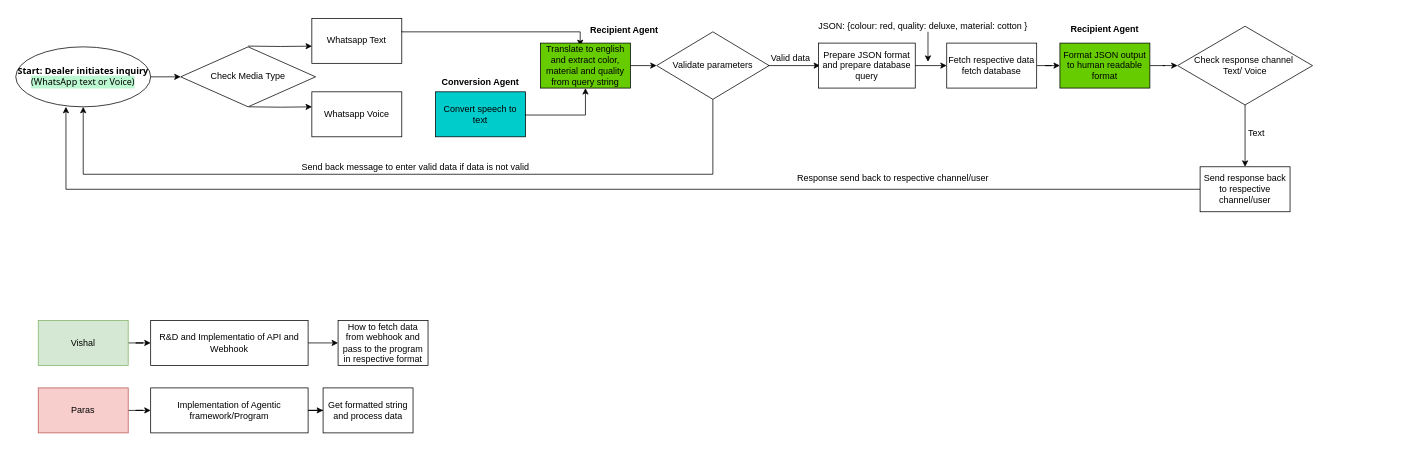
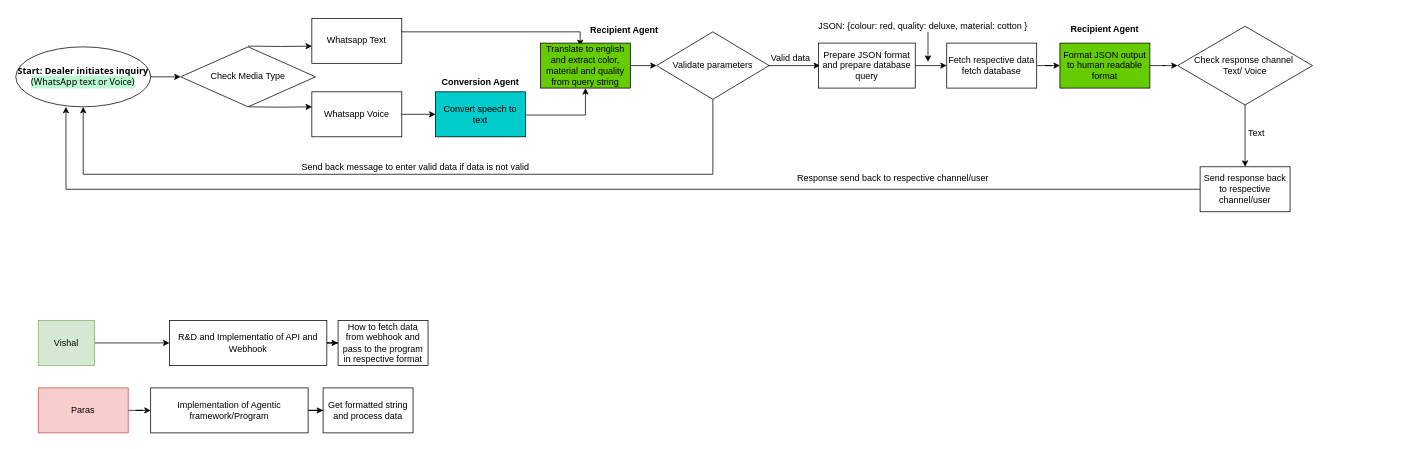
  <mxCell id="0" />
  <mxCell id="1" parent="0" />
  <mxCell id="2" value="&lt;font style=&quot;font-size: 12px;&quot;&gt;&lt;span style=&quot;--tw-border-spacing-x: 0; --tw-border-spacing-y: 0; --tw-translate-x: 0; --tw-translate-y: 0; --tw-rotate: 0; --tw-skew-x: 0; --tw-skew-y: 0; --tw-scale-x: 1; --tw-scale-y: 1; --tw-pan-x: ; --tw-pan-y: ; --tw-pinch-zoom: ; --tw-scroll-snap-strictness: proximity; --tw-gradient-from-position: ; --tw-gradient-via-position: ; --tw-gradient-to-position: ; --tw-ordinal: ; --tw-slashed-zero: ; --tw-numeric-figure: ; --tw-numeric-spacing: ; --tw-numeric-fraction: ; --tw-ring-inset: ; --tw-ring-offset-width: 0px; --tw-ring-offset-color: light-dark(#fff, #000000); --tw-ring-color: rgb(59 130 246 / 0.5); --tw-ring-offset-shadow: 0 0 #0000; --tw-ring-shadow: 0 0 #0000; --tw-shadow: 0 0 #0000; --tw-shadow-colored: 0 0 #0000; --tw-blur: ; --tw-brightness: ; --tw-contrast: ; --tw-grayscale: ; --tw-hue-rotate: ; --tw-invert: ; --tw-saturate: ; --tw-sepia: ; --tw-drop-shadow: ; --tw-backdrop-blur: ; --tw-backdrop-brightness: ; --tw-backdrop-contrast: ; --tw-backdrop-grayscale: ; --tw-backdrop-hue-rotate: ; --tw-backdrop-invert: ; --tw-backdrop-opacity: ; --tw-backdrop-saturate: ; --tw-backdrop-sepia: ; --tw-contain-size: ; --tw-contain-layout: ; --tw-contain-paint: ; --tw-contain-style: ; box-sizing: border-box; border-width: 0px; border-style: solid; border-color: rgb(229, 231, 235); font-weight: bolder; font-family: ui-sans-serif, system-ui, sans-serif, &amp;quot;Apple Color Emoji&amp;quot;, &amp;quot;Segoe UI Emoji&amp;quot;, &amp;quot;Segoe UI Symbol&amp;quot;, &amp;quot;Noto Color Emoji&amp;quot;;&quot;&gt;Start: Dealer initiates inquiry&lt;/span&gt;&lt;br style=&quot;--tw-border-spacing-x: 0; --tw-border-spacing-y: 0; --tw-translate-x: 0; --tw-translate-y: 0; --tw-rotate: 0; --tw-skew-x: 0; --tw-skew-y: 0; --tw-scale-x: 1; --tw-scale-y: 1; --tw-pan-x: ; --tw-pan-y: ; --tw-pinch-zoom: ; --tw-scroll-snap-strictness: proximity; --tw-gradient-from-position: ; --tw-gradient-via-position: ; --tw-gradient-to-position: ; --tw-ordinal: ; --tw-slashed-zero: ; --tw-numeric-figure: ; --tw-numeric-spacing: ; --tw-numeric-fraction: ; --tw-ring-inset: ; --tw-ring-offset-width: 0px; --tw-ring-offset-color: light-dark(#fff, #000000); --tw-ring-color: rgb(59 130 246 / 0.5); --tw-ring-offset-shadow: 0 0 #0000; --tw-ring-shadow: 0 0 #0000; --tw-shadow: 0 0 #0000; --tw-shadow-colored: 0 0 #0000; --tw-blur: ; --tw-brightness: ; --tw-contrast: ; --tw-grayscale: ; --tw-hue-rotate: ; --tw-invert: ; --tw-saturate: ; --tw-sepia: ; --tw-drop-shadow: ; --tw-backdrop-blur: ; --tw-backdrop-brightness: ; --tw-backdrop-contrast: ; --tw-backdrop-grayscale: ; --tw-backdrop-hue-rotate: ; --tw-backdrop-invert: ; --tw-backdrop-opacity: ; --tw-backdrop-saturate: ; --tw-backdrop-sepia: ; --tw-contain-size: ; --tw-contain-layout: ; --tw-contain-paint: ; --tw-contain-style: ; box-sizing: border-box; border-width: 0px; border-style: solid; border-color: rgb(229, 231, 235); font-family: ui-sans-serif, system-ui, sans-serif, &amp;quot;Apple Color Emoji&amp;quot;, &amp;quot;Segoe UI Emoji&amp;quot;, &amp;quot;Segoe UI Symbol&amp;quot;, &amp;quot;Noto Color Emoji&amp;quot;;&quot;&gt;&lt;span style=&quot;font-family: ui-sans-serif, system-ui, sans-serif, &amp;quot;Apple Color Emoji&amp;quot;, &amp;quot;Segoe UI Emoji&amp;quot;, &amp;quot;Segoe UI Symbol&amp;quot;, &amp;quot;Noto Color Emoji&amp;quot;; background-color: rgb(187, 247, 208);&quot;&gt;(WhatsApp text or Voice)&lt;/span&gt;&lt;/font&gt;" style="ellipse;whiteSpace=wrap;html=1;" parent="1" vertex="1"><mxGeometry x="20" y="62" width="180" height="80" as="geometry" /></mxCell>
  <mxCell id="3" value="" style="endArrow=classic;html=1;rounded=0;exitX=0.5;exitY=1;exitDx=0;exitDy=0;entryX=0;entryY=0.5;entryDx=0;entryDy=0;" parent="1" target="4" edge="1"><mxGeometry width="50" height="50" relative="1" as="geometry"><mxPoint x="200" y="102" as="sourcePoint" /><mxPoint x="200" y="152" as="targetPoint" /></mxGeometry></mxCell>
  <mxCell id="4" value="Check Media Type" style="rhombus;whiteSpace=wrap;html=1;" parent="1" vertex="1"><mxGeometry x="240" y="62" width="180" height="80" as="geometry" /></mxCell>
+ <mxCell id="5" value="" style="edgeStyle=orthogonalEdgeStyle;rounded=0;orthogonalLoop=1;jettySize=auto;html=1;" parent="1" source="6" target="16" edge="1"><mxGeometry relative="1" as="geometry" /></mxCell>
  <mxCell id="6" value="Whatsapp Voice" style="rounded=0;whiteSpace=wrap;html=1;" parent="1" vertex="1"><mxGeometry x="415" y="122" width="120" height="60" as="geometry" /></mxCell>
  <mxCell id="7" value="Whatsapp Text" style="rounded=0;whiteSpace=wrap;html=1;" parent="1" vertex="1"><mxGeometry x="415" y="24" width="120" height="60" as="geometry" /></mxCell>
  <mxCell id="8" style="edgeStyle=orthogonalEdgeStyle;rounded=0;orthogonalLoop=1;jettySize=auto;html=1;exitX=1;exitY=0.5;exitDx=0;exitDy=0;entryX=0.442;entryY=0.067;entryDx=0;entryDy=0;entryPerimeter=0;" parent="1" target="17" edge="1"><mxGeometry relative="1" as="geometry"><mxPoint x="535" y="41" as="sourcePoint" /><mxPoint x="610" y="21" as="targetPoint" /><Array as="points"><mxPoint x="535" y="42" /><mxPoint x="773" y="42" /></Array></mxGeometry></mxCell>
  <mxCell id="9" value="Validate parameters" style="rhombus;whiteSpace=wrap;html=1;" parent="1" vertex="1"><mxGeometry x="875" y="42" width="150" height="90" as="geometry" /></mxCell>
  <mxCell id="10" value="" style="edgeStyle=orthogonalEdgeStyle;rounded=0;orthogonalLoop=1;jettySize=auto;html=1;" parent="1" source="11" target="29" edge="1"><mxGeometry relative="1" as="geometry"><mxPoint x="1364" y="87" as="targetPoint" /></mxGeometry></mxCell>
  <mxCell id="11" value="Fetch respective data fetch database" style="rounded=0;whiteSpace=wrap;html=1;" parent="1" vertex="1"><mxGeometry x="1262" y="57.003" width="120" height="60" as="geometry" /></mxCell>
  <mxCell id="12" value="" style="edgeStyle=orthogonalEdgeStyle;rounded=0;orthogonalLoop=1;jettySize=auto;html=1;" parent="1" source="13" target="41" edge="1"><mxGeometry relative="1" as="geometry" /></mxCell>
- <mxCell id="13" value="Vishal" style="rounded=0;whiteSpace=wrap;html=1;fillColor=#d5e8d4;strokeColor=#82b366;" parent="1" vertex="1"><mxGeometry x="50" y="427" width="120" height="60" as="geometry" /></mxCell>
+ <mxCell id="13" value="Vishal" style="rounded=0;whiteSpace=wrap;html=1;fillColor=#d5e8d4;strokeColor=#82b366;" parent="1" vertex="1"><mxGeometry x="50" y="427" width="75" height="60" as="geometry" /></mxCell>
  <mxCell id="14" value="" style="edgeStyle=orthogonalEdgeStyle;rounded=0;orthogonalLoop=1;jettySize=auto;html=1;" parent="1" source="15" target="43" edge="1"><mxGeometry relative="1" as="geometry" /></mxCell>
  <mxCell id="15" value="Paras" style="rounded=0;whiteSpace=wrap;html=1;fillColor=#f8cecc;strokeColor=#b85450;" parent="1" vertex="1"><mxGeometry x="50" y="517" width="120" height="60" as="geometry" /></mxCell>
  <mxCell id="16" value="Convert speech to text" style="rounded=0;whiteSpace=wrap;html=1;fillColor=#00CCCC;" parent="1" vertex="1"><mxGeometry x="580" y="122" width="120" height="60" as="geometry" /></mxCell>
  <mxCell id="17" value="Translate to english and extract color, material and quality from query string" style="rounded=0;whiteSpace=wrap;html=1;fillColor=#66CC00;" parent="1" vertex="1"><mxGeometry x="720" y="57" width="120" height="60" as="geometry" /></mxCell>
  <mxCell id="18" style="edgeStyle=orthogonalEdgeStyle;rounded=0;orthogonalLoop=1;jettySize=auto;html=1;exitX=1;exitY=0.5;exitDx=0;exitDy=0;entryX=0.5;entryY=1;entryDx=0;entryDy=0;" parent="1" target="17" edge="1"><mxGeometry relative="1" as="geometry"><mxPoint x="700" y="152" as="sourcePoint" /><mxPoint x="790" y="122" as="targetPoint" /><Array as="points"><mxPoint x="700" y="153" /><mxPoint x="780" y="153" /></Array></mxGeometry></mxCell>
  <mxCell id="19" style="edgeStyle=orthogonalEdgeStyle;rounded=0;orthogonalLoop=1;jettySize=auto;html=1;exitX=1;exitY=0.5;exitDx=0;exitDy=0;entryX=0.002;entryY=0.334;entryDx=0;entryDy=0;entryPerimeter=0;" parent="1" target="6" edge="1"><mxGeometry relative="1" as="geometry"><mxPoint x="331" y="142" as="sourcePoint" /><mxPoint x="410" y="143" as="targetPoint" /><Array as="points" /></mxGeometry></mxCell>
  <mxCell id="20" style="edgeStyle=orthogonalEdgeStyle;rounded=0;orthogonalLoop=1;jettySize=auto;html=1;entryX=0.002;entryY=0.618;entryDx=0;entryDy=0;entryPerimeter=0;" parent="1" target="7" edge="1"><mxGeometry relative="1" as="geometry"><mxPoint x="330" y="61" as="sourcePoint" /><mxPoint x="413" y="62" as="targetPoint" /><Array as="points" /></mxGeometry></mxCell>
  <mxCell id="21" value="" style="endArrow=classic;html=1;rounded=0;entryX=0;entryY=0.5;entryDx=0;entryDy=0;exitX=1;exitY=0.5;exitDx=0;exitDy=0;" parent="1" source="17" target="9" edge="1"><mxGeometry width="50" height="50" relative="1" as="geometry"><mxPoint x="840" y="92" as="sourcePoint" /><mxPoint x="890" y="42" as="targetPoint" /></mxGeometry></mxCell>
  <mxCell id="22" value="" style="endArrow=classic;html=1;rounded=0;" parent="1" edge="1"><mxGeometry width="50" height="50" relative="1" as="geometry"><mxPoint x="1024" y="87" as="sourcePoint" /><mxPoint x="1093" y="87" as="targetPoint" /></mxGeometry></mxCell>
  <mxCell id="23" value="&lt;b&gt;Recipient Agent&lt;/b&gt;" style="text;html=1;align=center;verticalAlign=middle;whiteSpace=wrap;rounded=0;" parent="1" vertex="1"><mxGeometry x="767" y="25" width="130" height="30" as="geometry" /></mxCell>
  <mxCell id="24" value="Valid data" style="text;html=1;align=center;verticalAlign=middle;whiteSpace=wrap;rounded=0;" parent="1" vertex="1"><mxGeometry x="1024" y="63" width="60" height="30" as="geometry" /></mxCell>
  <mxCell id="25" style="edgeStyle=orthogonalEdgeStyle;rounded=0;orthogonalLoop=1;jettySize=auto;html=1;exitX=1;exitY=0.5;exitDx=0;exitDy=0;entryX=0.5;entryY=1;entryDx=0;entryDy=0;" parent="1" target="2" edge="1"><mxGeometry relative="1" as="geometry"><mxPoint x="950" y="132" as="sourcePoint" /><mxPoint x="80" y="162" as="targetPoint" /><Array as="points"><mxPoint x="950" y="232" /><mxPoint x="110" y="232" /></Array></mxGeometry></mxCell>
  <mxCell id="26" value="Send back message to enter valid data if data is not valid" style="text;html=1;align=center;verticalAlign=middle;resizable=0;points=[];autosize=1;strokeColor=none;fillColor=none;" parent="1" vertex="1"><mxGeometry x="388" y="208" width="330" height="30" as="geometry" /></mxCell>
  <mxCell id="27" value="&lt;b&gt;Conversion Agent&lt;/b&gt;" style="text;html=1;align=center;verticalAlign=middle;whiteSpace=wrap;rounded=0;" parent="1" vertex="1"><mxGeometry x="580" y="95" width="120" height="30" as="geometry" /></mxCell>
  <mxCell id="28" value="" style="edgeStyle=orthogonalEdgeStyle;rounded=0;orthogonalLoop=1;jettySize=auto;html=1;" parent="1" source="29" target="34" edge="1"><mxGeometry relative="1" as="geometry" /></mxCell>
  <mxCell id="29" value="Format JSON output to human readable format" style="rounded=0;whiteSpace=wrap;html=1;fillColor=#66CC00;" parent="1" vertex="1"><mxGeometry x="1413" y="57" width="120" height="60" as="geometry" /></mxCell>
  <mxCell id="30" value="Prepare JSON format and prepare database query" style="rounded=0;whiteSpace=wrap;html=1;" parent="1" vertex="1"><mxGeometry x="1091" y="57" width="129" height="60" as="geometry" /></mxCell>
  <mxCell id="31" value="" style="endArrow=classic;html=1;rounded=0;entryX=0;entryY=0.5;entryDx=0;entryDy=0;exitX=1;exitY=0.5;exitDx=0;exitDy=0;" parent="1" source="30" target="11" edge="1"><mxGeometry width="50" height="50" relative="1" as="geometry"><mxPoint x="1220" y="84" as="sourcePoint" /><mxPoint x="1270" y="34" as="targetPoint" /></mxGeometry></mxCell>
  <mxCell id="32" value="&lt;b&gt;Recipient Agent&lt;/b&gt;" style="text;html=1;align=center;verticalAlign=middle;whiteSpace=wrap;rounded=0;" parent="1" vertex="1"><mxGeometry x="1408" y="24" width="130" height="30" as="geometry" /></mxCell>
  <mxCell id="33" value="" style="edgeStyle=orthogonalEdgeStyle;rounded=0;orthogonalLoop=1;jettySize=auto;html=1;" parent="1" source="34" target="38" edge="1"><mxGeometry relative="1" as="geometry" /></mxCell>
  <mxCell id="34" value="Check response channel&amp;nbsp;&lt;div&gt;Text/ Voice&lt;/div&gt;" style="rhombus;whiteSpace=wrap;html=1;" parent="1" vertex="1"><mxGeometry x="1570" y="34.5" width="180" height="105" as="geometry" /></mxCell>
  <mxCell id="35" value="" style="edgeStyle=orthogonalEdgeStyle;rounded=0;orthogonalLoop=1;jettySize=auto;html=1;" edge="1" parent="1"><mxGeometry relative="1" as="geometry"><mxPoint x="1850" y="58.25" as="sourcePoint" /></mxGeometry></mxCell>
  <mxCell id="36" value="Text" style="text;html=1;align=center;verticalAlign=middle;resizable=0;points=[];autosize=1;strokeColor=none;fillColor=none;" parent="1" vertex="1"><mxGeometry x="1650" y="162" width="50" height="30" as="geometry" /></mxCell>
  <mxCell id="37" value="Response send back to respective channel/user" style="text;html=1;align=center;verticalAlign=middle;resizable=0;points=[];autosize=1;strokeColor=none;fillColor=none;" parent="1" vertex="1"><mxGeometry x="1050" y="222" width="280" height="30" as="geometry" /></mxCell>
  <mxCell id="38" value="Send response back to respective channel/user" style="rounded=0;whiteSpace=wrap;html=1;" parent="1" vertex="1"><mxGeometry x="1600" y="222" width="120" height="60" as="geometry" /></mxCell>
  <mxCell id="39" style="edgeStyle=orthogonalEdgeStyle;rounded=0;orthogonalLoop=1;jettySize=auto;html=1;exitX=0;exitY=0.5;exitDx=0;exitDy=0;entryX=0.372;entryY=1;entryDx=0;entryDy=0;entryPerimeter=0;" parent="1" source="38" target="2" edge="1"><mxGeometry relative="1" as="geometry"><mxPoint x="1091" y="342" as="sourcePoint" /><mxPoint x="251" y="352" as="targetPoint" /><Array as="points"><mxPoint x="87" y="252" /></Array></mxGeometry></mxCell>
  <mxCell id="40" value="" style="edgeStyle=orthogonalEdgeStyle;rounded=0;orthogonalLoop=1;jettySize=auto;html=1;" parent="1" source="41" target="44" edge="1"><mxGeometry relative="1" as="geometry" /></mxCell>
- <mxCell id="41" value="R&amp;amp;D and Implementatio of API and Webhook" style="rounded=0;whiteSpace=wrap;html=1;" parent="1" vertex="1"><mxGeometry x="200" y="427" width="210" height="60" as="geometry" /></mxCell>
+ <mxCell id="41" value="R&amp;amp;D and Implementatio of API and Webhook" style="rounded=0;whiteSpace=wrap;html=1;" parent="1" vertex="1"><mxGeometry x="225" y="427" width="210" height="60" as="geometry" /></mxCell>
  <mxCell id="42" value="" style="edgeStyle=orthogonalEdgeStyle;rounded=0;orthogonalLoop=1;jettySize=auto;html=1;" parent="1" source="43" target="45" edge="1"><mxGeometry relative="1" as="geometry" /></mxCell>
  <mxCell id="43" value="Implementation of Agentic framework/Program" style="rounded=0;whiteSpace=wrap;html=1;" parent="1" vertex="1"><mxGeometry x="200" y="517" width="210" height="60" as="geometry" /></mxCell>
  <mxCell id="44" value="How to fetch data from webhook and pass to the program in respective format" style="whiteSpace=wrap;html=1;rounded=0;" parent="1" vertex="1"><mxGeometry x="450" y="427" width="120" height="60" as="geometry" /></mxCell>
  <mxCell id="45" value="Get formatted string and process data" style="whiteSpace=wrap;html=1;rounded=0;" parent="1" vertex="1"><mxGeometry x="430" y="517" width="120" height="60" as="geometry" /></mxCell>
  <mxCell id="46" value="" style="edgeStyle=orthogonalEdgeStyle;rounded=0;orthogonalLoop=1;jettySize=auto;html=1;" parent="1" edge="1"><mxGeometry relative="1" as="geometry"><mxPoint x="1237" y="42" as="sourcePoint" /><mxPoint x="1237" y="82" as="targetPoint" /><Array as="points"><mxPoint x="1237" y="62" /><mxPoint x="1237" y="62" /></Array></mxGeometry></mxCell>
  <mxCell id="47" value="JSON: {colour: red, quality: deluxe, material: cotton }" style="text;html=1;align=center;verticalAlign=middle;resizable=0;points=[];autosize=1;strokeColor=none;fillColor=none;" parent="1" vertex="1"><mxGeometry x="1080" y="20" width="300" height="30" as="geometry" /></mxCell>
